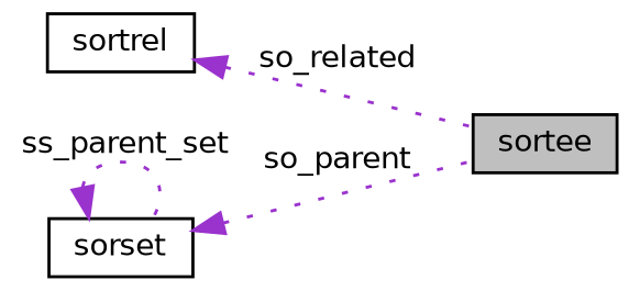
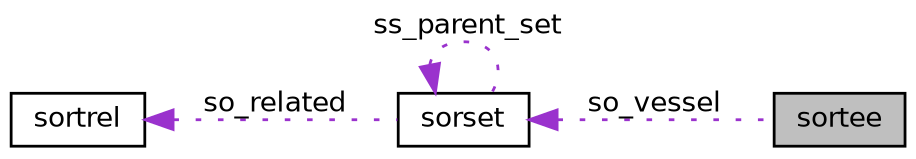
  digraph {
    rankdir=LR
    node [color=black fillcolor=white fontname=Helvetica fontsize=10 shape=record style=filled]
    edge [color=darkorchid3 dir=back fontname=Helvetica fontsize=10 labelfontname=Helvetica labelfontsize=10 style=dotted]
    n1 [fillcolor=grey75 fontcolor=black height=0.2 label=sortee width=0.4]
    n2 [height=0.2 label=sortrel width=0.4]
    n3 [height=0.2 label=sorset width=0.4]
-   n2 -> n1 [label=" so_related"]
-   n3 -> n1 [label=" so_parent"]
+   n2 -> n3 [label=" so_related"]
+   n3 -> n1 [label=" so_vessel"]
    n3 -> n3 [label=" ss_parent_set"]
  }
